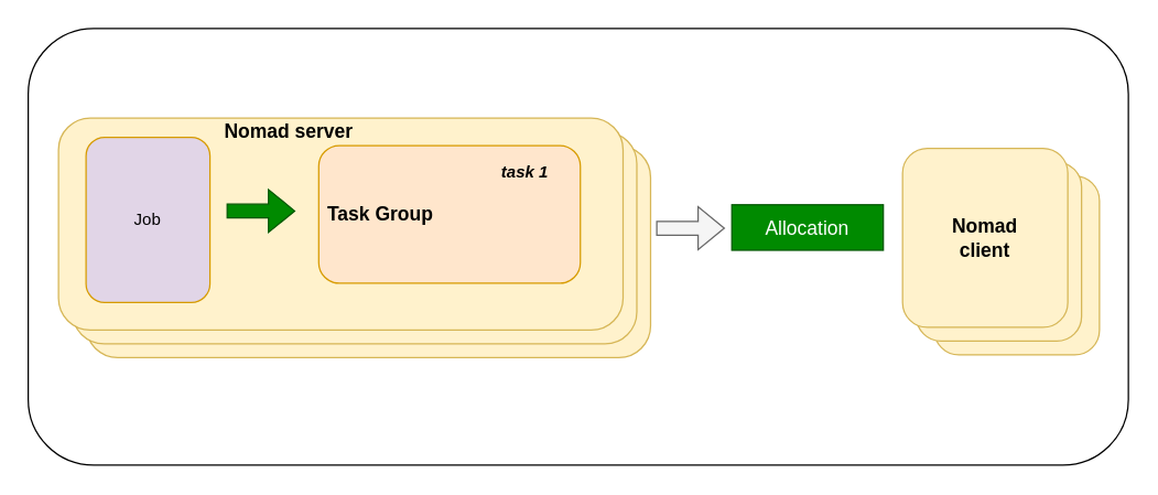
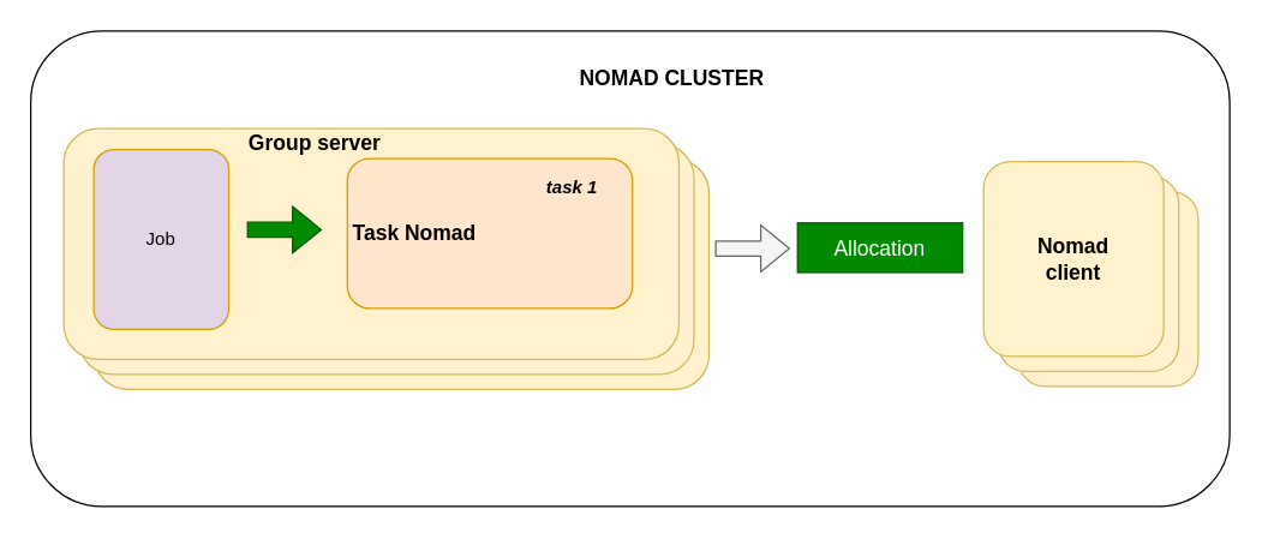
  <mxCell id="0" />
  <mxCell id="1" parent="0" />
  <mxCell id="2" value="" style="rounded=1;whiteSpace=wrap;html=1;fontSize=14;fillColor=default;gradientColor=#FFFFFF;gradientDirection=radial;" parent="1" vertex="1"><mxGeometry x="20" y="20" width="799" height="317" as="geometry" /></mxCell>
  <mxCell id="3" value="Nomad&lt;br&gt;client" style="rounded=1;whiteSpace=wrap;html=1;fontSize=14;fillColor=#fff2cc;strokeColor=#d6b656;fontStyle=1" parent="1" vertex="1"><mxGeometry x="678" y="127" width="120" height="130" as="geometry" /></mxCell>
  <mxCell id="4" value="Nomad&lt;br&gt;client" style="rounded=1;whiteSpace=wrap;html=1;fontSize=14;fillColor=#fff2cc;strokeColor=#d6b656;fontStyle=1" parent="1" vertex="1"><mxGeometry x="665" y="117" width="120" height="130" as="geometry" /></mxCell>
  <mxCell id="5" value="" style="rounded=1;whiteSpace=wrap;html=1;fontSize=14;fillColor=#fff2cc;gradientDirection=radial;strokeColor=#d6b656;" parent="1" vertex="1"><mxGeometry x="62" y="105" width="410" height="154" as="geometry" /></mxCell>
  <mxCell id="6" value="" style="rounded=1;whiteSpace=wrap;html=1;fontSize=14;fillColor=#fff2cc;gradientDirection=radial;strokeColor=#d6b656;" parent="1" vertex="1"><mxGeometry x="52" y="95" width="410" height="154" as="geometry" /></mxCell>
  <mxCell id="7" value="" style="shape=flexArrow;endArrow=classic;html=1;rounded=0;fillColor=#f5f5f5;strokeColor=#666666;" parent="1" edge="1"><mxGeometry width="50" height="50" relative="1" as="geometry"><mxPoint x="476" y="165" as="sourcePoint" /><mxPoint x="526" y="165" as="targetPoint" /></mxGeometry></mxCell>
  <mxCell id="8" value="Allocation" style="rounded=0;whiteSpace=wrap;html=1;fontSize=14;fillColor=#008a00;fontColor=#ffffff;strokeColor=#005700;" parent="1" vertex="1"><mxGeometry x="531" y="148" width="110" height="33" as="geometry" /></mxCell>
  <mxCell id="9" value="" style="rounded=1;whiteSpace=wrap;html=1;fontSize=14;fillColor=#fff2cc;gradientDirection=radial;strokeColor=#d6b656;" parent="1" vertex="1"><mxGeometry x="42" y="85" width="410" height="154" as="geometry" /></mxCell>
  <mxCell id="10" value="Job" style="rounded=1;whiteSpace=wrap;html=1;fillColor=#e1d5e7;strokeColor=#d79b00;" parent="1" vertex="1"><mxGeometry x="62" y="99" width="90" height="120" as="geometry" /></mxCell>
  <mxCell id="11" value="" style="rounded=1;whiteSpace=wrap;html=1;fillColor=#ffe6cc;strokeColor=#d79b00;" parent="1" vertex="1"><mxGeometry x="231" y="105" width="190" height="100" as="geometry" /></mxCell>
- <mxCell id="12" value="Task Group" style="text;html=1;strokeColor=none;fillColor=none;align=center;verticalAlign=middle;whiteSpace=wrap;rounded=0;fontStyle=1;fontSize=14;" parent="1" vertex="1"><mxGeometry x="221" y="130" width="110" height="50" as="geometry" /></mxCell>
+ <mxCell id="12" value="Task Nomad" style="text;html=1;strokeColor=none;fillColor=none;align=center;verticalAlign=middle;whiteSpace=wrap;rounded=0;fontStyle=1;fontSize=14;" parent="1" vertex="1"><mxGeometry x="221" y="130" width="110" height="50" as="geometry" /></mxCell>
  <mxCell id="13" value="task 1" style="text;html=1;strokeColor=none;fillColor=none;align=center;verticalAlign=middle;whiteSpace=wrap;rounded=0;fontStyle=3" parent="1" vertex="1"><mxGeometry x="351" y="110" width="60" height="30" as="geometry" /></mxCell>
  <mxCell id="14" value="" style="shape=flexArrow;endArrow=classic;html=1;rounded=0;fillColor=#008a00;strokeColor=#005700;" parent="1" edge="1"><mxGeometry width="50" height="50" relative="1" as="geometry"><mxPoint x="164" y="152.5" as="sourcePoint" /><mxPoint x="214" y="152.5" as="targetPoint" /></mxGeometry></mxCell>
  <mxCell id="15" value="Nomad&lt;br&gt;client" style="rounded=1;whiteSpace=wrap;html=1;fontSize=14;fillColor=#fff2cc;strokeColor=#d6b656;fontStyle=1" parent="1" vertex="1"><mxGeometry x="655" y="107" width="120" height="130" as="geometry" /></mxCell>
- <mxCell id="16" value="Nomad server" style="text;html=1;strokeColor=none;fillColor=none;align=center;verticalAlign=middle;whiteSpace=wrap;rounded=0;fontSize=14;fontStyle=1" parent="1" vertex="1"><mxGeometry x="155" y="80" width="109" height="30" as="geometry" /></mxCell>
+ <mxCell id="16" value="Group server" style="text;html=1;strokeColor=none;fillColor=none;align=center;verticalAlign=middle;whiteSpace=wrap;rounded=0;fontSize=14;fontStyle=1" parent="1" vertex="1"><mxGeometry x="155" y="80" width="109" height="30" as="geometry" /></mxCell>
+ <mxCell id="17" value="NOMAD CLUSTER" style="text;html=1;strokeColor=none;fillColor=none;align=center;verticalAlign=middle;whiteSpace=wrap;rounded=0;fontSize=14;fontStyle=1" parent="1" vertex="1"><mxGeometry x="370" y="37" width="155" height="30" as="geometry" /></mxCell>
